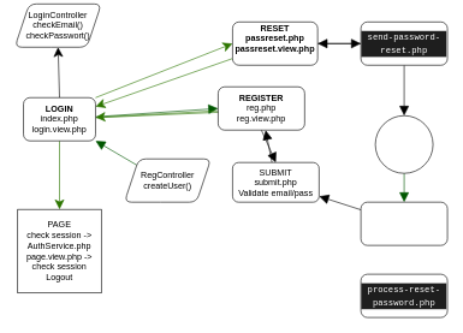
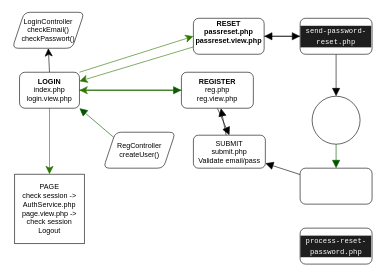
  <mxCell id="0" />
  <mxCell id="1" parent="0" />
  <mxCell id="2" style="edgeStyle=none;html=1;entryX=0.5;entryY=0;entryDx=0;entryDy=0;fillColor=#60a917;strokeColor=#2D7600;jumpSize=14;startSize=11;endSize=11;" edge="1" parent="1" source="7" target="9"><mxGeometry relative="1" as="geometry" /></mxCell>
  <mxCell id="3" style="edgeStyle=none;jumpSize=14;html=1;exitX=1;exitY=0;exitDx=0;exitDy=0;entryX=0;entryY=0.5;entryDx=0;entryDy=0;startSize=11;endSize=11;fillColor=#60a917;strokeColor=#2D7600;" edge="1" parent="1" source="7" target="12"><mxGeometry relative="1" as="geometry" /></mxCell>
  <mxCell id="4" style="edgeStyle=none;jumpSize=14;html=1;entryX=1;entryY=0.5;entryDx=0;entryDy=0;startSize=11;endSize=11;fillColor=#60a917;strokeColor=#2D7600;" edge="1" parent="1" source="7" target="15"><mxGeometry relative="1" as="geometry" /></mxCell>
  <mxCell id="5" style="edgeStyle=none;jumpSize=14;html=1;exitX=0.5;exitY=0;exitDx=0;exitDy=0;entryX=0.5;entryY=1;entryDx=0;entryDy=0;startSize=11;endSize=11;" edge="1" parent="1" source="7" target="8"><mxGeometry relative="1" as="geometry" /></mxCell>
  <mxCell id="6" style="edgeStyle=none;jumpSize=14;html=1;entryX=0;entryY=0.5;entryDx=0;entryDy=0;endArrow=block;endFill=1;startSize=11;endSize=11;fillColor=#008a00;strokeColor=#005700;" edge="1" parent="1" source="7" target="15"><mxGeometry relative="1" as="geometry" /></mxCell>
- <mxCell id="7" value="&lt;b&gt;LOGIN&lt;br&gt;&lt;/b&gt;index.php&lt;br&gt;login.view.php" style="rounded=1;whiteSpace=wrap;html=1;" vertex="1" parent="1"><mxGeometry x="32" y="135" width="100" height="60" as="geometry" /></mxCell>
- <mxCell id="8" value="LoginController&lt;br&gt;checkEmail()&lt;br&gt;checkPasswort()" style="shape=parallelogram;perimeter=parallelogramPerimeter;whiteSpace=wrap;html=1;fixedSize=1;rounded=1;" vertex="1" parent="1"><mxGeometry x="20" y="5" width="120" height="60" as="geometry" /></mxCell>
+ <mxCell id="7" value="&lt;b&gt;LOGIN&lt;br&gt;&lt;/b&gt;index.php&lt;br&gt;login.view.php" style="rounded=1;whiteSpace=wrap;html=1;" vertex="1" parent="1"><mxGeometry x="32" y="120" width="100" height="60" as="geometry" /></mxCell>
+ <mxCell id="8" value="LoginController&lt;br&gt;checkEmail()&lt;br&gt;checkPasswort()" style="shape=parallelogram;perimeter=parallelogramPerimeter;whiteSpace=wrap;html=1;fixedSize=1;rounded=1;" vertex="1" parent="1"><mxGeometry x="20" y="20" width="120" height="60" as="geometry" /></mxCell>
  <mxCell id="9" value="PAGE&lt;br&gt;check session -&amp;gt; AuthService.php&lt;br&gt;page.view.php -&amp;gt; check session&lt;br&gt;Logout" style="whiteSpace=wrap;html=1;aspect=fixed;" vertex="1" parent="1"><mxGeometry x="24" y="290" width="116" height="116" as="geometry" /></mxCell>
  <mxCell id="10" style="edgeStyle=none;jumpSize=14;html=1;startSize=11;endSize=11;fillColor=#60a917;strokeColor=#2D7600;" edge="1" parent="1" source="12" target="7"><mxGeometry relative="1" as="geometry" /></mxCell>
  <mxCell id="11" value="" style="edgeStyle=none;jumpSize=14;html=1;fontColor=#FFFFFF;endArrow=block;endFill=1;startSize=11;endSize=11;" edge="1" parent="1" source="12" target="22"><mxGeometry relative="1" as="geometry" /></mxCell>
  <mxCell id="12" value="&lt;b&gt;RESET&lt;br&gt;passreset.php&lt;br&gt;passreset.view.php&lt;br&gt;&lt;br&gt;&lt;/b&gt;" style="rounded=1;whiteSpace=wrap;html=1;" vertex="1" parent="1"><mxGeometry x="322" y="30" width="118" height="60" as="geometry" /></mxCell>
  <mxCell id="13" value="" style="edgeStyle=none;jumpSize=14;html=1;startSize=11;endSize=11;fillColor=#60a917;strokeColor=#2D7600;" edge="1" parent="1" source="15" target="7"><mxGeometry relative="1" as="geometry" /></mxCell>
  <mxCell id="14" style="edgeStyle=none;jumpSize=14;html=1;exitX=0.5;exitY=1;exitDx=0;exitDy=0;entryX=0.5;entryY=0;entryDx=0;entryDy=0;endArrow=block;endFill=1;startSize=11;endSize=11;" edge="1" parent="1" source="15" target="17"><mxGeometry relative="1" as="geometry"><mxPoint x="342" y="235" as="targetPoint" /></mxGeometry></mxCell>
  <mxCell id="15" value="&lt;b&gt;REGISTER&lt;/b&gt;&lt;br&gt;reg.php&lt;br&gt;reg.view.php" style="rounded=1;whiteSpace=wrap;html=1;" vertex="1" parent="1"><mxGeometry x="302" y="120" width="120" height="60" as="geometry" /></mxCell>
  <mxCell id="16" value="" style="edgeStyle=none;jumpSize=14;html=1;endArrow=block;endFill=1;startSize=11;endSize=11;" edge="1" parent="1" source="17" target="15"><mxGeometry relative="1" as="geometry" /></mxCell>
  <mxCell id="17" value="SUBMIT&lt;br&gt;submit.php&lt;br&gt;Validate email/pass" style="whiteSpace=wrap;html=1;rounded=1;" vertex="1" parent="1"><mxGeometry x="322" y="225" width="120" height="55" as="geometry" /></mxCell>
  <mxCell id="18" style="edgeStyle=none;jumpSize=14;html=1;exitX=0;exitY=0;exitDx=0;exitDy=0;entryX=1;entryY=1;entryDx=0;entryDy=0;endArrow=block;endFill=1;startSize=11;endSize=11;fillColor=#008a00;strokeColor=#005700;" edge="1" parent="1" source="19" target="7"><mxGeometry relative="1" as="geometry" /></mxCell>
  <mxCell id="19" value="RegController&lt;br&gt;createUser()" style="shape=parallelogram;perimeter=parallelogramPerimeter;whiteSpace=wrap;html=1;fixedSize=1;rounded=1;" vertex="1" parent="1"><mxGeometry x="172" y="220" width="120" height="60" as="geometry" /></mxCell>
  <mxCell id="20" value="" style="edgeStyle=none;jumpSize=14;html=1;fontColor=#FFFFFF;endArrow=block;endFill=1;startSize=11;endSize=11;" edge="1" parent="1" source="22" target="24"><mxGeometry relative="1" as="geometry" /></mxCell>
  <mxCell id="21" value="" style="edgeStyle=none;jumpSize=14;html=1;fontColor=#FFFFFF;endArrow=block;endFill=1;startSize=11;endSize=11;" edge="1" parent="1" source="22" target="12"><mxGeometry relative="1" as="geometry" /></mxCell>
  <mxCell id="22" value="&lt;div style=&quot;background-color: rgb(30, 30, 30); font-family: Menlo, Monaco, &amp;quot;Courier New&amp;quot;, monospace; line-height: 18px;&quot;&gt;&lt;div style=&quot;line-height: 18px;&quot;&gt;&lt;font color=&quot;#ffffff&quot;&gt;send-password-reset.php&lt;/font&gt;&lt;/div&gt;&lt;/div&gt;" style="rounded=1;whiteSpace=wrap;html=1;" vertex="1" parent="1"><mxGeometry x="500" y="30" width="120" height="60" as="geometry" /></mxCell>
  <mxCell id="23" value="" style="edgeStyle=none;jumpSize=14;html=1;fontColor=#FFFFFF;endArrow=block;endFill=1;startSize=11;endSize=11;fillColor=#008a00;strokeColor=#005700;" edge="1" parent="1" source="24" target="26"><mxGeometry relative="1" as="geometry" /></mxCell>
  <mxCell id="24" value="EMAIL" style="ellipse;whiteSpace=wrap;html=1;aspect=fixed;fontColor=#FFFFFF;" vertex="1" parent="1"><mxGeometry x="520" y="160" width="80" height="80" as="geometry" /></mxCell>
  <mxCell id="25" value="" style="edgeStyle=none;jumpSize=14;html=1;fontColor=#FFFFFF;endArrow=block;endFill=1;startSize=11;endSize=11;" edge="1" parent="1" source="26" target="17"><mxGeometry relative="1" as="geometry" /></mxCell>
  <mxCell id="26" value="&lt;b&gt;RESET PW&lt;/b&gt;&lt;br&gt;reset-password.php&lt;br&gt;newpass.view" style="rounded=1;whiteSpace=wrap;html=1;fontColor=#FFFFFF;" vertex="1" parent="1"><mxGeometry x="500" y="280" width="120" height="60" as="geometry" /></mxCell>
  <mxCell id="27" value="&lt;div style=&quot;background-color: rgb(30, 30, 30); font-family: Menlo, Monaco, &amp;quot;Courier New&amp;quot;, monospace; line-height: 150%;&quot;&gt;process-reset-password.php&lt;/div&gt;" style="rounded=1;whiteSpace=wrap;html=1;fontColor=#FFFFFF;" vertex="1" parent="1"><mxGeometry x="500" y="380" width="120" height="60" as="geometry" /></mxCell>
